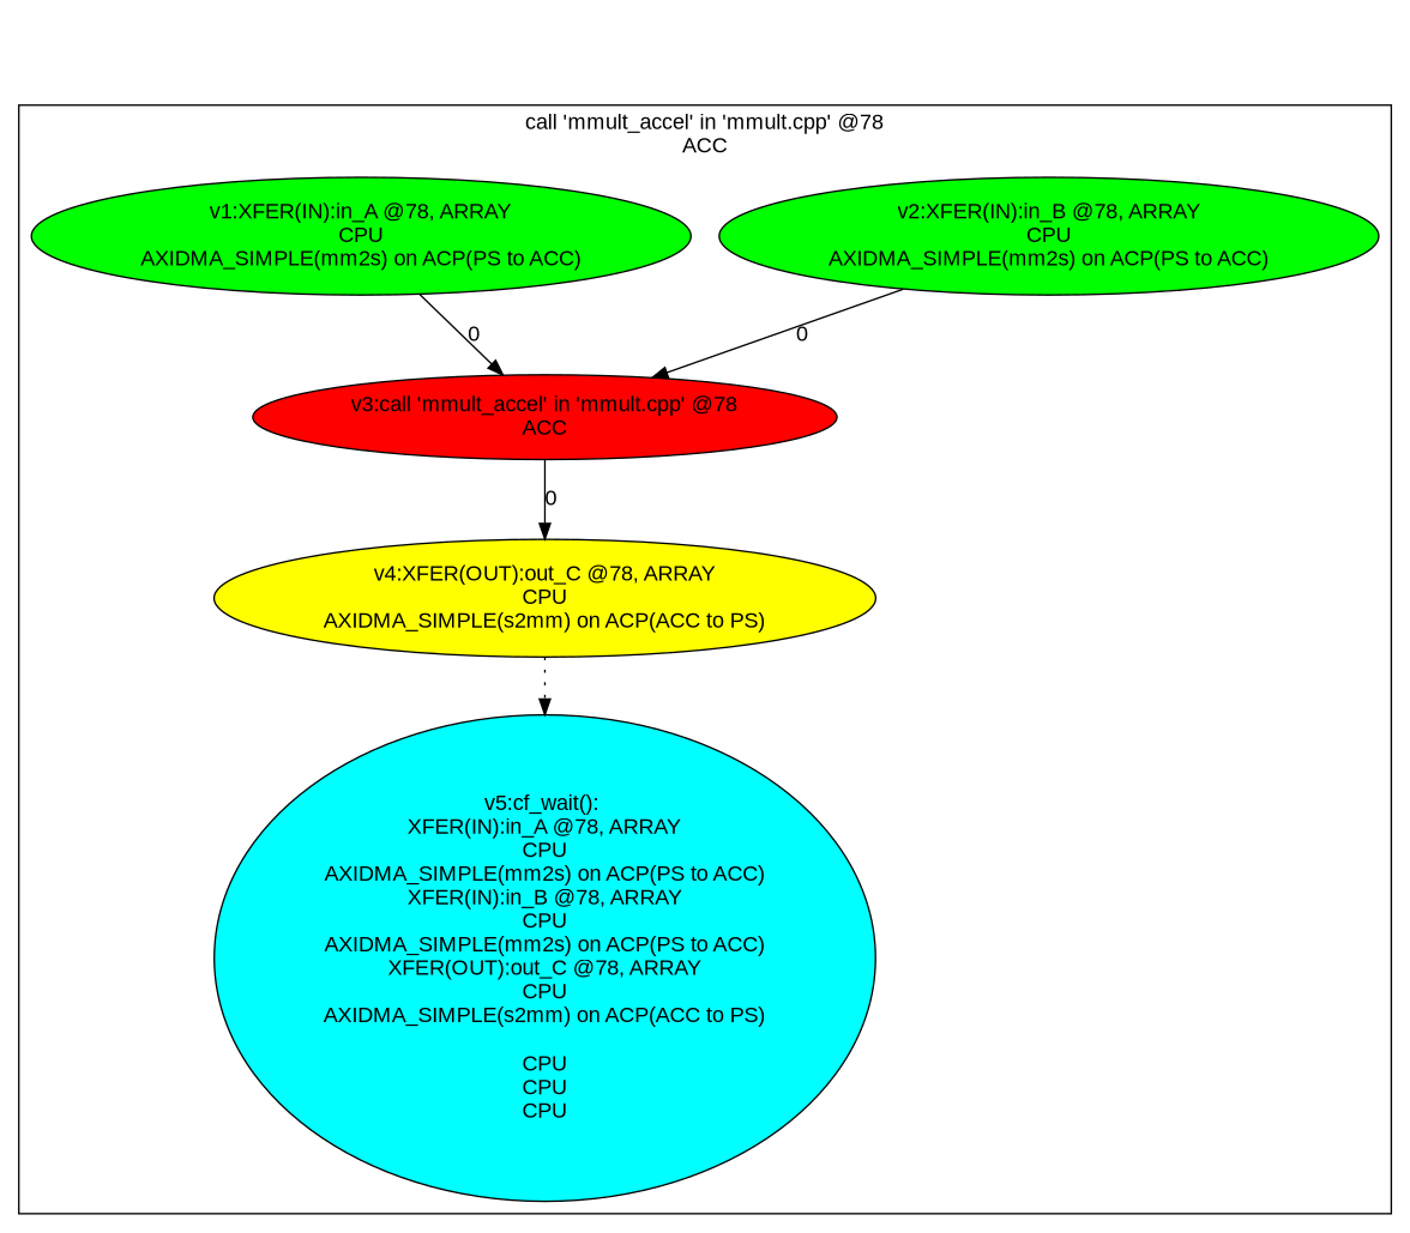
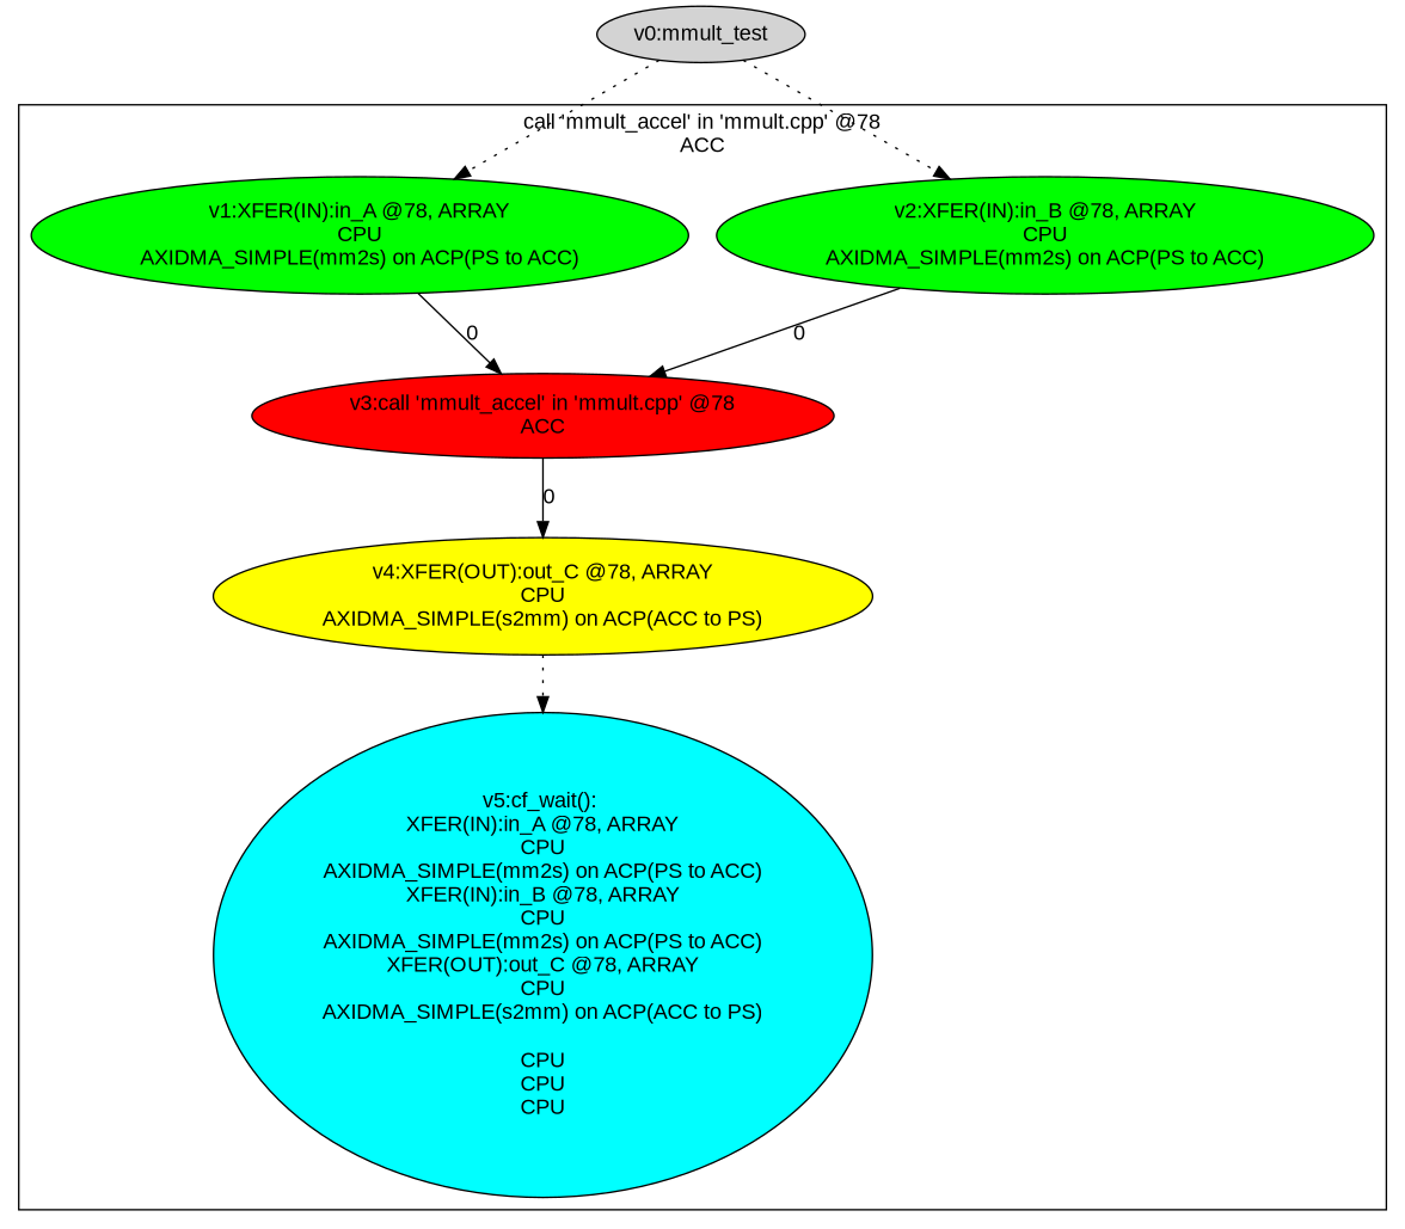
  digraph {
    fontname="Liberation Sans"
    node [fillcolor=green style=filled fontname="Liberation Sans"]
    edge [fontname="Liberation Sans"]
    n1 [label="v1:XFER(IN):in_A @78, ARRAY\nCPU\nAXIDMA_SIMPLE(mm2s) on ACP(PS to ACC)\n"]
    n2 [label="v2:XFER(IN):in_B @78, ARRAY\nCPU\nAXIDMA_SIMPLE(mm2s) on ACP(PS to ACC)\n"]
    n3 [fillcolor=red label="v3:call 'mmult_accel' in 'mmult.cpp' @78\nACC\n"]
    n4 [fillcolor=yellow label="v4:XFER(OUT):out_C @78, ARRAY\nCPU\nAXIDMA_SIMPLE(s2mm) on ACP(ACC to PS)\n"]
    n5 [fillcolor=cyan label="v5:cf_wait(): \nXFER(IN):in_A @78, ARRAY\nCPU\nAXIDMA_SIMPLE(mm2s) on ACP(PS to ACC)\nXFER(IN):in_B @78, ARRAY\nCPU\nAXIDMA_SIMPLE(mm2s) on ACP(PS to ACC)\nXFER(OUT):out_C @78, ARRAY\nCPU\nAXIDMA_SIMPLE(s2mm) on ACP(ACC to PS)\n\nCPU\nCPU\nCPU\n"]
+   n6 [label="v0:mmult_test" fillcolor=""]
    subgraph cluster_1 {
      label="call 'mmult_accel' in 'mmult.cpp' @78\nACC\n"
      n1
      n2
      n3
      n4
      n5
    }
    n1 -> n3 [label=0]
    n2 -> n3 [label=0]
    n3 -> n4 [label=0]
    n4 -> n5 [style=dotted]
+   n6 -> n1 [style=dotted]
+   n6 -> n2 [style=dotted]
  }
